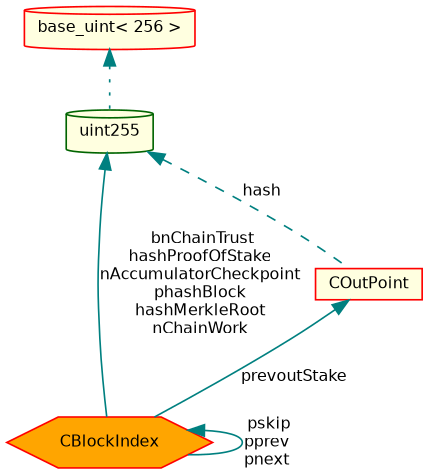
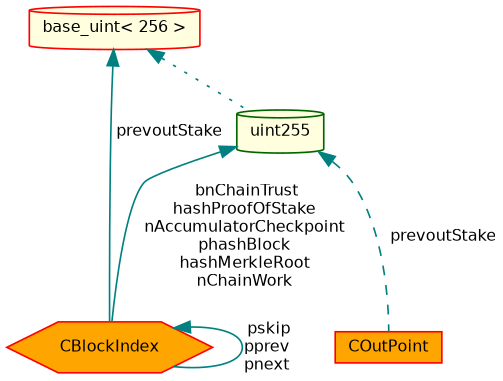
  digraph {
    node [color=red fillcolor=orange fontname=Helvetica fontsize=10 shape=cylinder style=filled]
    edge [color=teal dir=back fontname=Helvetica fontsize=10 labelfontname=Helvetica labelfontsize=10 style=solid]
    n1 [fontcolor=black height=0.2 label=CBlockIndex shape=hexagon width=0.4]
-   n2 [fillcolor=lightyellow height=0.2 label=COutPoint shape=box width=0.4]
+   n2 [height=0.2 label=COutPoint shape=box width=0.4]
    n3 [color=darkgreen fillcolor=lightyellow height=0.2 label=uint255 width=0.4]
    n4 [fillcolor=lightyellow height=0.2 label="base_uint\< 256 \>" width=0.4]
    n1 -> n1 [label=" pskip\npprev\npnext"]
-   n2 -> n1 [label=" prevoutStake"]
+   n4 -> n1 [label=" prevoutStake"]
    n3 -> n1 [label=" bnChainTrust\nhashProofOfStake\nnAccumulatorCheckpoint\nphashBlock\nhashMerkleRoot\nnChainWork"]
-   n3 -> n2 [label=" hash" style=dashed]
+   n3 -> n2 [label=" prevoutStake" style=dashed]
    n4 -> n3 [style=dotted]
  }
